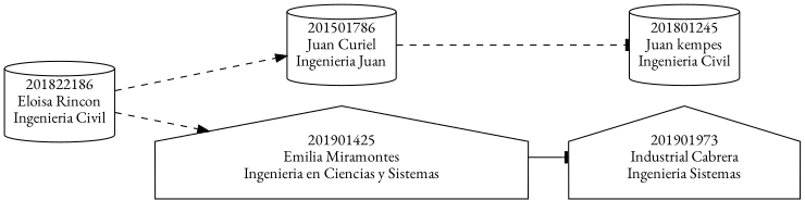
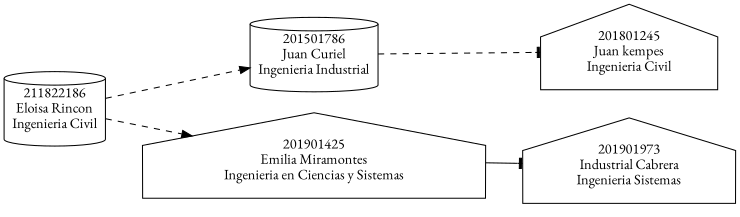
  digraph {
    fontname="EB Garamond"
    rankdir=LR
    node [fontname="EB Garamond" shape=cylinder]
    edge [arrowhead=normal fontname="EB Garamond" style=dashed]
-   n1 [label="201822186\nEloisa Rincon\nIngenieria Civil"]
-   n2 [label="201501786\nJuan Curiel\nIngenieria Juan"]
+   n1 [label="211822186\nEloisa Rincon\nIngenieria Civil"]
+   n2 [label="201501786\nJuan Curiel\nIngenieria Industrial"]
    n3 [label="201901425\nEmilia Miramontes\nIngenieria en Ciencias y Sistemas" shape=house]
-   n4 [label="201801245\nJuan kempes\nIngenieria Civil"]
+   n4 [label="201801245\nJuan kempes\nIngenieria Civil" shape=house]
    n5 [label="201901973\nIndustrial Cabrera\nIngenieria Sistemas" shape=house]
    n1 -> n2
    n1 -> n3
    n2 -> n4 [arrowhead=tee]
    n3 -> n5 [arrowhead=tee style=solid]
  }
